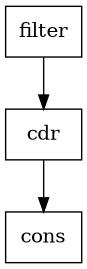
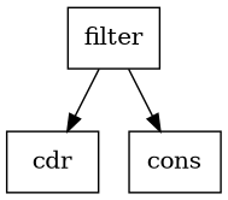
  digraph {
    node [shape=record]
    n1 [label=cdr]
    filter
    cons
-   n1 -> cons
+   filter -> cons
    filter -> n1
  }
